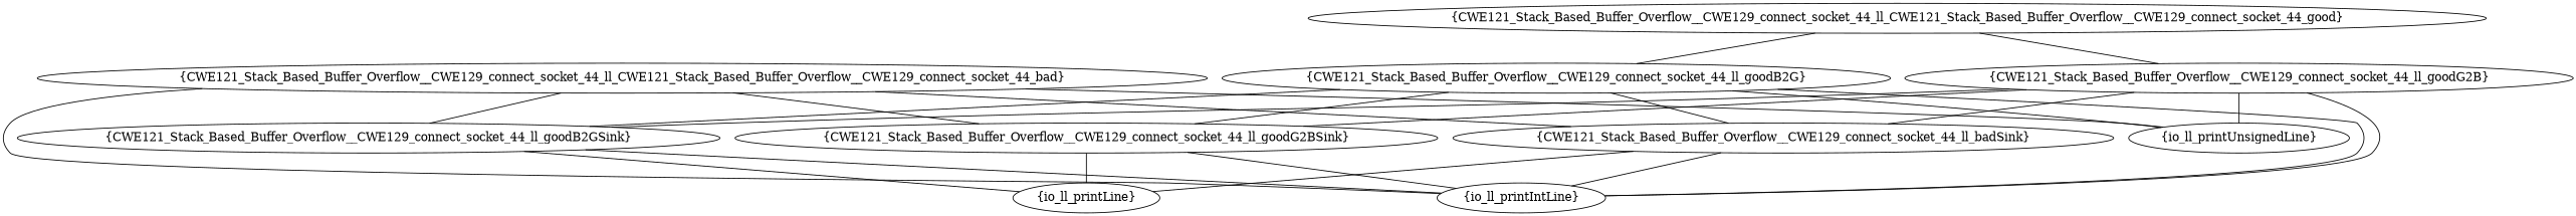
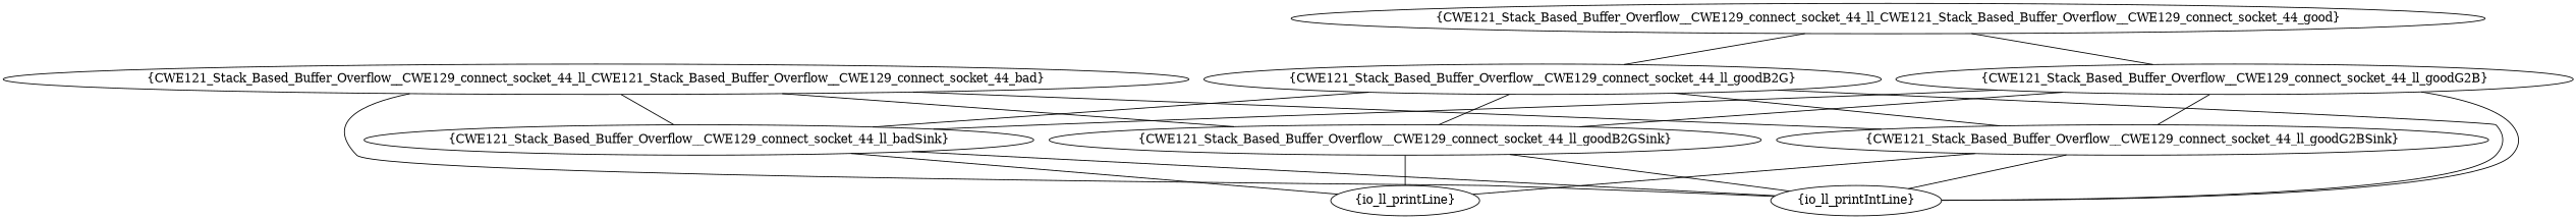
  graph {
    n1 [label="{CWE121_Stack_Based_Buffer_Overflow__CWE129_connect_socket_44_ll_CWE121_Stack_Based_Buffer_Overflow__CWE129_connect_socket_44_bad}"]
    n2 [label="{CWE121_Stack_Based_Buffer_Overflow__CWE129_connect_socket_44_ll_badSink}"]
    n3 [label="{CWE121_Stack_Based_Buffer_Overflow__CWE129_connect_socket_44_ll_goodB2GSink}"]
    n4 [label="{CWE121_Stack_Based_Buffer_Overflow__CWE129_connect_socket_44_ll_goodG2BSink}"]
    n5 [label="{io_ll_printIntLine}"]
-   n6 [label="{io_ll_printUnsignedLine}"]
    n7 [label="{io_ll_printLine}"]
    n8 [label="{CWE121_Stack_Based_Buffer_Overflow__CWE129_connect_socket_44_ll_CWE121_Stack_Based_Buffer_Overflow__CWE129_connect_socket_44_good}"]
    n9 [label="{CWE121_Stack_Based_Buffer_Overflow__CWE129_connect_socket_44_ll_goodG2B}"]
    n10 [label="{CWE121_Stack_Based_Buffer_Overflow__CWE129_connect_socket_44_ll_goodB2G}"]
    n1 -- n2
    n1 -- n3
    n1 -- n4
    n1 -- n5
-   n1 -- n6
    n2 -- n5
    n2 -- n7
    n3 -- n5
    n3 -- n7
    n4 -- n5
    n4 -- n7
    n8 -- n9
    n8 -- n10
    n9 -- n2
    n9 -- n3
    n9 -- n4
    n9 -- n5
-   n9 -- n6
    n10 -- n2
    n10 -- n3
    n10 -- n4
    n10 -- n5
-   n10 -- n6
  }
